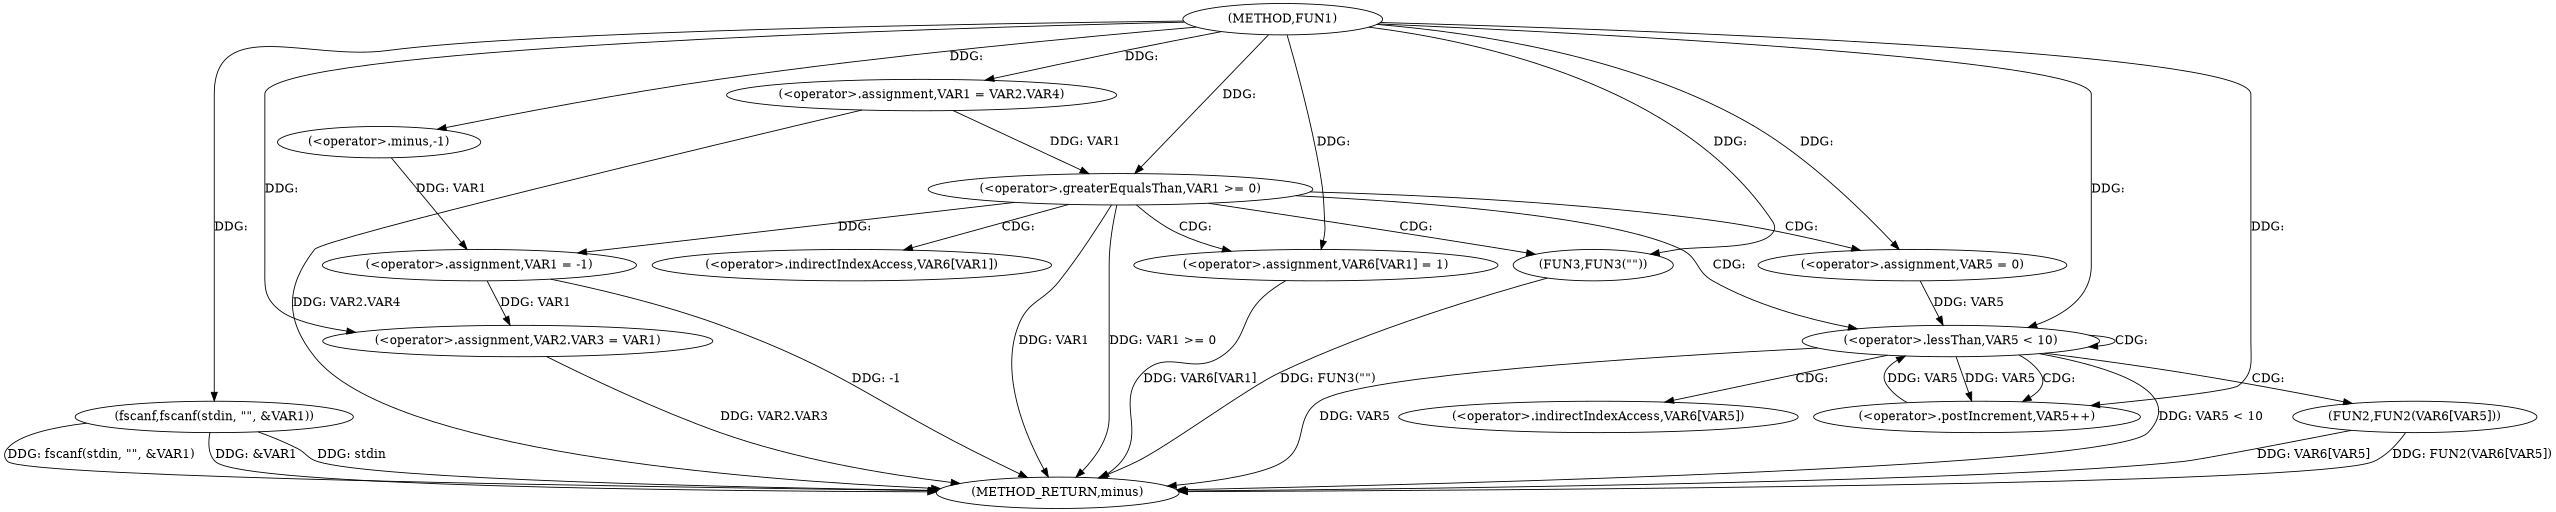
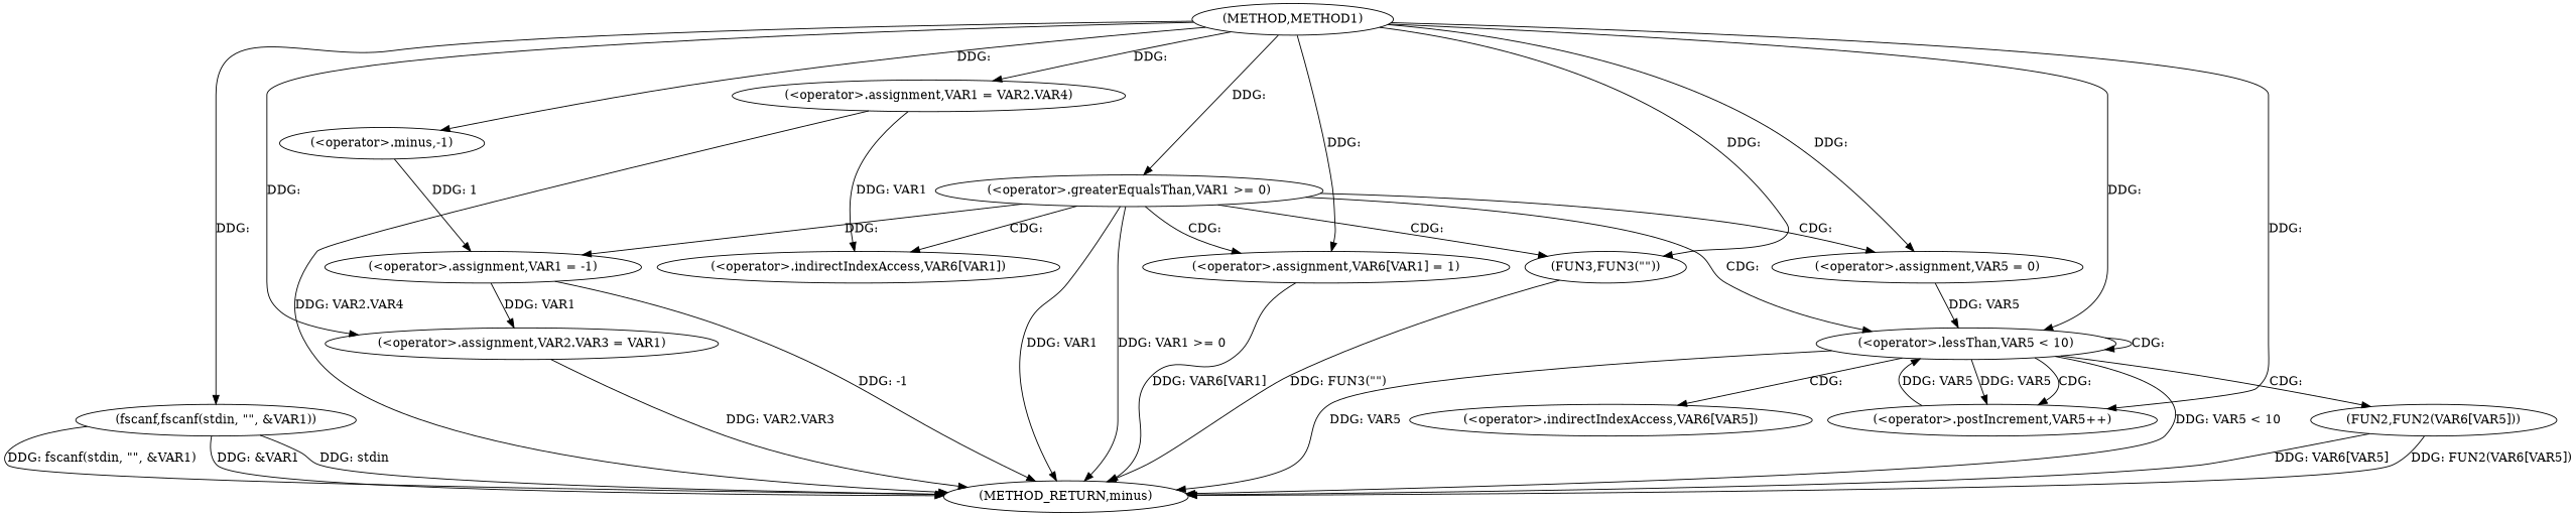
  digraph {
-   n1 [label="(METHOD,FUN1)"]
+   n1 [label="(METHOD,METHOD1)"]
    n2 [label="(<operator>.minus,-1)"]
    n3 [label="(fscanf,fscanf(stdin, \"\", &VAR1))"]
    n4 [label="(<operator>.assignment,VAR2.VAR3 = VAR1)"]
    n5 [label="(<operator>.assignment,VAR1 = VAR2.VAR4)"]
    n6 [label="(<operator>.greaterEqualsThan,VAR1 >= 0)"]
    n7 [label="(<operator>.assignment,VAR6[VAR1] = 1)"]
    n8 [label="(<operator>.assignment,VAR5 = 0)"]
    n9 [label="(<operator>.lessThan,VAR5 < 10)"]
    n10 [label="(<operator>.postIncrement,VAR5++)"]
    n11 [label="(FUN3,FUN3(\"\"))"]
    n12 [label="(<operator>.assignment,VAR1 = -1)"]
    n13 [label="(METHOD_RETURN,minus)"]
    n14 [label="(<operator>.indirectIndexAccess,VAR6[VAR1])"]
    n15 [label="(FUN2,FUN2(VAR6[VAR5]))"]
    n16 [label="(<operator>.indirectIndexAccess,VAR6[VAR5])"]
    n1 -> n2 [label="DDG: "]
    n1 -> n3 [label="DDG: "]
    n1 -> n4 [label="DDG: "]
    n1 -> n5 [label="DDG: "]
    n1 -> n6 [label="DDG: "]
    n1 -> n7 [label="DDG: "]
    n1 -> n8 [label="DDG: "]
    n1 -> n9 [label="DDG: "]
    n1 -> n10 [label="DDG: "]
    n1 -> n11 [label="DDG: "]
-   n2 -> n12 [label="DDG: VAR1"]
+   n2 -> n12 [label="DDG: 1"]
    n3 -> n13 [label="DDG: fscanf(stdin, \"\", &VAR1)"]
    n3 -> n13 [label="DDG: &VAR1"]
    n3 -> n13 [label="DDG: stdin"]
    n4 -> n13 [label="DDG: VAR2.VAR3"]
-   n5 -> n6 [label="DDG: VAR1"]
+   n5 -> n14 [label="DDG: VAR1"]
    n5 -> n13 [label="DDG: VAR2.VAR4"]
    n6 -> n7 [label="CDG: "]
    n6 -> n8 [label="CDG: "]
    n6 -> n9 [label="CDG: "]
    n6 -> n11 [label="CDG: "]
    n6 -> n12 [label="DDG: "]
    n6 -> n13 [label="DDG: VAR1 >= 0"]
    n6 -> n13 [label="DDG: VAR1"]
    n6 -> n14 [label="CDG: "]
    n7 -> n13 [label="DDG: VAR6[VAR1]"]
    n8 -> n9 [label="DDG: VAR5"]
    n9 -> n9 [label="CDG: "]
    n9 -> n10 [label="DDG: VAR5"]
    n9 -> n10 [label="CDG: "]
    n9 -> n13 [label="DDG: VAR5 < 10"]
    n9 -> n13 [label="DDG: VAR5"]
    n9 -> n15 [label="CDG: "]
    n9 -> n16 [label="CDG: "]
    n10 -> n9 [label="DDG: VAR5"]
    n11 -> n13 [label="DDG: FUN3(\"\")"]
    n12 -> n4 [label="DDG: VAR1"]
    n12 -> n13 [label="DDG: -1"]
    n15 -> n13 [label="DDG: VAR6[VAR5]"]
    n15 -> n13 [label="DDG: FUN2(VAR6[VAR5])"]
  }
